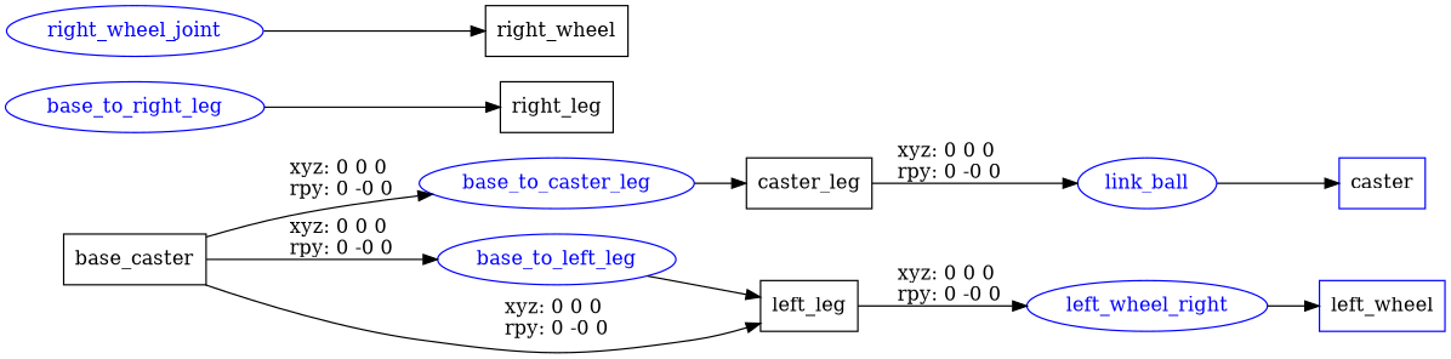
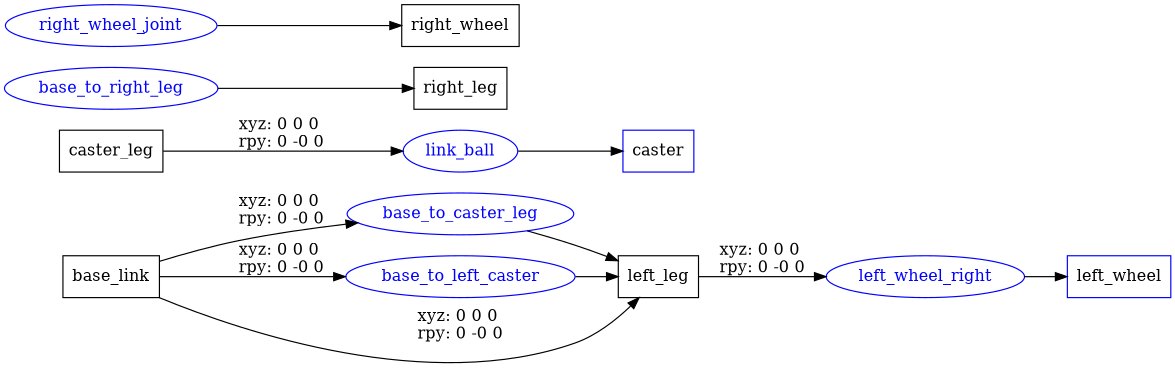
  digraph {
    rankdir=LR
    node [shape=box color=blue]
-   n1 [label=base_caster color=""]
+   n1 [label=base_link color=""]
    base_to_caster_leg [fontcolor=blue shape=ellipse]
-   base_to_left_leg [fontcolor=blue shape=ellipse]
+   base_to_left_leg [fontcolor=blue shape=ellipse label=base_to_left_caster]
    n4 [label=left_leg color=""]
    n5 [label=caster_leg color=""]
    base_to_right_leg [fontcolor=blue shape=ellipse]
    n7 [label=right_leg color=""]
    n8 [fontcolor=blue label=link_ball shape=ellipse]
    n9 [label=caster]
    n10 [fontcolor=blue label=left_wheel_right shape=ellipse]
    n11 [label=left_wheel]
    right_wheel_joint [fontcolor=blue shape=ellipse]
    n13 [label=right_wheel color=""]
    n1 -> base_to_caster_leg [label="xyz: 0 0 0 \nrpy: 0 -0 0"]
    n1 -> base_to_left_leg [label="xyz: 0 0 0 \nrpy: 0 -0 0"]
    n1 -> n4 [label="xyz: 0 0 0 \nrpy: 0 -0 0"]
-   base_to_caster_leg -> n5
+   base_to_caster_leg -> n4
    base_to_left_leg -> n4
    n4 -> n10 [label="xyz: 0 0 0 \nrpy: 0 -0 0"]
    n5 -> n8 [label="xyz: 0 0 0 \nrpy: 0 -0 0"]
    base_to_right_leg -> n7
    n8 -> n9
    n10 -> n11
    right_wheel_joint -> n13
  }
